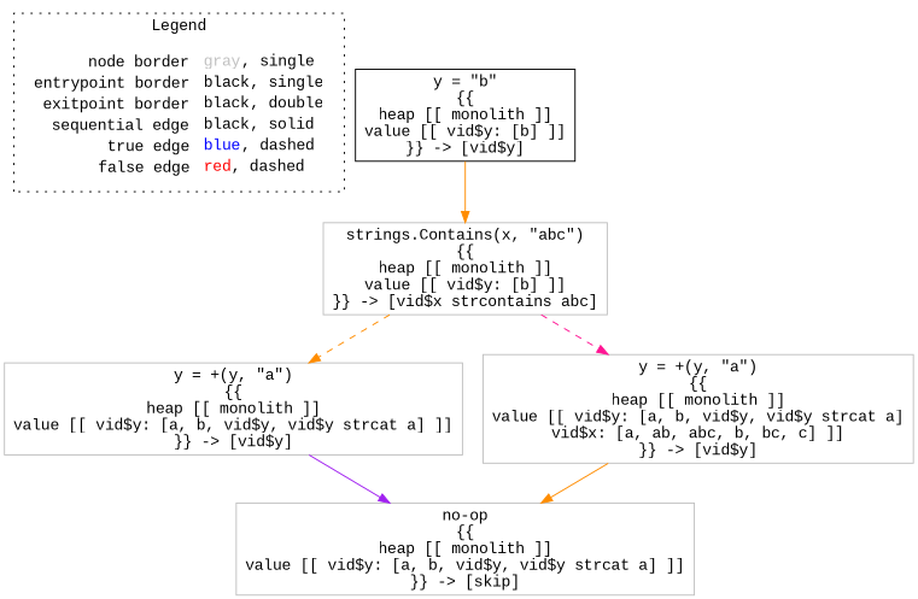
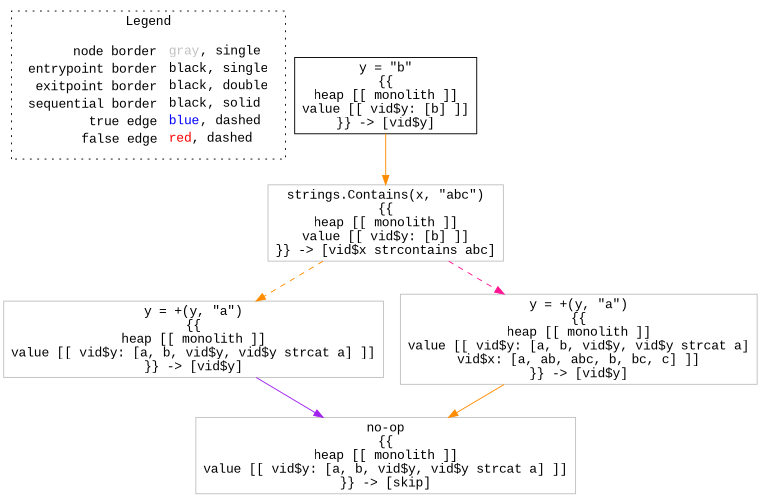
  digraph {
    fontname="Liberation Mono"
    node [shape=rect fontname="Liberation Mono" color=gray]
    edge [color=darkorange fontname="Liberation Mono"]
-   n1 [label=<<table border="0" cellpadding="2" cellspacing="0" cellborder="0"><tr><td align="right">node border&nbsp;</td><td align="left"><font color="gray">gray</font>, single</td></tr><tr><td align="right">entrypoint border&nbsp;</td><td align="left"><font color="black">black</font>, single</td></tr><tr><td align="right">exitpoint border&nbsp;</td><td align="left"><font color="black">black</font>, double</td></tr><tr><td align="right">sequential edge&nbsp;</td><td align="left"><font color="black">black</font>, solid</td></tr><tr><td align="right">true edge&nbsp;</td><td align="left"><font color="blue">blue</font>, dashed</td></tr><tr><td align="right">false edge&nbsp;</td><td align="left"><font color="red">red</font>, dashed</td></tr></table>> shape=plaintext color=""]
+   n1 [label=<<table border="0" cellpadding="2" cellspacing="0" cellborder="0"><tr><td align="right">node border&nbsp;</td><td align="left"><font color="gray">gray</font>, single</td></tr><tr><td align="right">entrypoint border&nbsp;</td><td align="left"><font color="black">black</font>, single</td></tr><tr><td align="right">exitpoint border&nbsp;</td><td align="left"><font color="black">black</font>, double</td></tr><tr><td align="right">sequential border&nbsp;</td><td align="left"><font color="black">black</font>, solid</td></tr><tr><td align="right">true edge&nbsp;</td><td align="left"><font color="blue">blue</font>, dashed</td></tr><tr><td align="right">false edge&nbsp;</td><td align="left"><font color="red">red</font>, dashed</td></tr></table>> shape=plaintext color=""]
    n2 [color=black label=<y = &quot;b&quot;<BR/>{{<BR/>heap [[ monolith ]]<BR/>value [[ vid$y: [b] ]]<BR/>}} -&gt; [vid$y]>]
    n3 [label=<strings.Contains(x, &quot;abc&quot;)<BR/>{{<BR/>heap [[ monolith ]]<BR/>value [[ vid$y: [b] ]]<BR/>}} -&gt; [vid$x strcontains abc]>]
    n4 [label=<y = +(y, &quot;a&quot;)<BR/>{{<BR/>heap [[ monolith ]]<BR/>value [[ vid$y: [a, b, vid$y, vid$y strcat a] ]]<BR/>}} -&gt; [vid$y]>]
    n5 [label=<y = +(y, &quot;a&quot;)<BR/>{{<BR/>heap [[ monolith ]]<BR/>value [[ vid$y: [a, b, vid$y, vid$y strcat a]<BR/>vid$x: [a, ab, abc, b, bc, c] ]]<BR/>}} -&gt; [vid$y]>]
    n6 [label=<no-op<BR/>{{<BR/>heap [[ monolith ]]<BR/>value [[ vid$y: [a, b, vid$y, vid$y strcat a] ]]<BR/>}} -&gt; [skip]>]
    subgraph cluster_1 {
      label=Legend
      style=dotted
      n1
    }
    n2 -> n3
    n3 -> n4 [style=dashed]
    n3 -> n5 [color=deeppink style=dashed]
    n4 -> n6 [color=purple]
    n5 -> n6
  }
